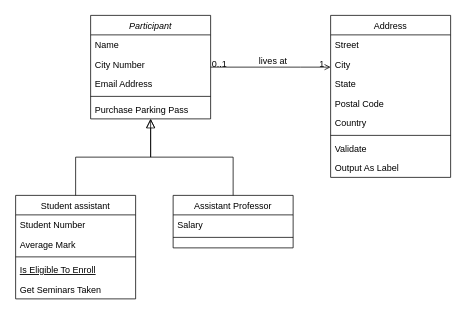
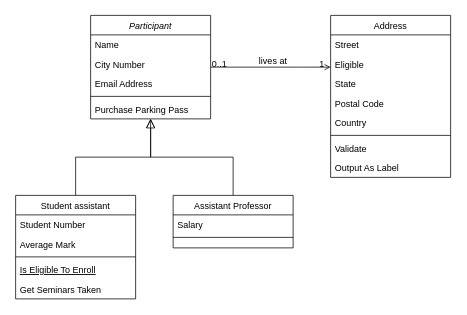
  <mxCell id="0" />
  <mxCell id="1" parent="0" />
  <mxCell id="2" value="Participant" style="swimlane;fontStyle=2;align=center;verticalAlign=top;childLayout=stackLayout;horizontal=1;startSize=26;horizontalStack=0;resizeParent=1;resizeLast=0;collapsible=1;marginBottom=0;swimlaneFillColor=#ffffff;rounded=0;shadow=0;strokeWidth=1;" parent="1" vertex="1"><mxGeometry x="120" y="20" width="160" height="138" as="geometry" /></mxCell>
  <mxCell id="3" value="Name" style="text;strokeColor=none;fillColor=none;align=left;verticalAlign=top;spacingLeft=4;spacingRight=4;overflow=hidden;rotatable=0;points=[[0,0.5],[1,0.5]];portConstraint=eastwest;" parent="2" vertex="1"><mxGeometry y="26" width="160" height="26" as="geometry" /></mxCell>
  <mxCell id="4" value="City Number" style="text;strokeColor=none;fillColor=none;align=left;verticalAlign=top;spacingLeft=4;spacingRight=4;overflow=hidden;rotatable=0;points=[[0,0.5],[1,0.5]];portConstraint=eastwest;rounded=0;shadow=0;html=0;" parent="2" vertex="1"><mxGeometry y="52" width="160" height="26" as="geometry" /></mxCell>
  <mxCell id="5" value="Email Address" style="text;strokeColor=none;fillColor=none;align=left;verticalAlign=top;spacingLeft=4;spacingRight=4;overflow=hidden;rotatable=0;points=[[0,0.5],[1,0.5]];portConstraint=eastwest;rounded=0;shadow=0;html=0;" parent="2" vertex="1"><mxGeometry y="78" width="160" height="26" as="geometry" /></mxCell>
  <mxCell id="6" value="" style="line;html=1;strokeWidth=1;fillColor=none;align=left;verticalAlign=middle;spacingTop=-1;spacingLeft=3;spacingRight=3;rotatable=0;labelPosition=right;points=[];portConstraint=eastwest;" parent="2" vertex="1"><mxGeometry y="104" width="160" height="8" as="geometry" /></mxCell>
  <mxCell id="7" value="Purchase Parking Pass" style="text;strokeColor=none;fillColor=none;align=left;verticalAlign=top;spacingLeft=4;spacingRight=4;overflow=hidden;rotatable=0;points=[[0,0.5],[1,0.5]];portConstraint=eastwest;" parent="2" vertex="1"><mxGeometry y="112" width="160" height="26" as="geometry" /></mxCell>
  <mxCell id="8" value="Student assistant" style="swimlane;fontStyle=0;align=center;verticalAlign=top;childLayout=stackLayout;horizontal=1;startSize=26;horizontalStack=0;resizeParent=1;resizeLast=0;collapsible=1;marginBottom=0;swimlaneFillColor=#ffffff;rounded=0;shadow=0;strokeWidth=1;" parent="1" vertex="1"><mxGeometry x="20" y="260" width="160" height="138" as="geometry" /></mxCell>
  <mxCell id="9" value="Student Number" style="text;strokeColor=none;fillColor=none;align=left;verticalAlign=top;spacingLeft=4;spacingRight=4;overflow=hidden;rotatable=0;points=[[0,0.5],[1,0.5]];portConstraint=eastwest;" parent="8" vertex="1"><mxGeometry y="26" width="160" height="26" as="geometry" /></mxCell>
  <mxCell id="10" value="Average Mark" style="text;strokeColor=none;fillColor=none;align=left;verticalAlign=top;spacingLeft=4;spacingRight=4;overflow=hidden;rotatable=0;points=[[0,0.5],[1,0.5]];portConstraint=eastwest;rounded=0;shadow=0;html=0;" parent="8" vertex="1"><mxGeometry y="52" width="160" height="26" as="geometry" /></mxCell>
  <mxCell id="11" value="" style="line;html=1;strokeWidth=1;fillColor=none;align=left;verticalAlign=middle;spacingTop=-1;spacingLeft=3;spacingRight=3;rotatable=0;labelPosition=right;points=[];portConstraint=eastwest;" parent="8" vertex="1"><mxGeometry y="78" width="160" height="8" as="geometry" /></mxCell>
  <mxCell id="12" value="Is Eligible To Enroll" style="text;strokeColor=none;fillColor=none;align=left;verticalAlign=top;spacingLeft=4;spacingRight=4;overflow=hidden;rotatable=0;points=[[0,0.5],[1,0.5]];portConstraint=eastwest;fontStyle=4" parent="8" vertex="1"><mxGeometry y="86" width="160" height="26" as="geometry" /></mxCell>
  <mxCell id="13" value="Get Seminars Taken" style="text;strokeColor=none;fillColor=none;align=left;verticalAlign=top;spacingLeft=4;spacingRight=4;overflow=hidden;rotatable=0;points=[[0,0.5],[1,0.5]];portConstraint=eastwest;" parent="8" vertex="1"><mxGeometry y="112" width="160" height="26" as="geometry" /></mxCell>
  <mxCell id="14" value="" style="endArrow=block;endSize=10;endFill=0;shadow=0;strokeWidth=1;edgeStyle=orthogonalEdgeStyle;rounded=0;" parent="1" source="8" target="2" edge="1"><mxGeometry width="160" relative="1" as="geometry"><mxPoint x="100" y="100" as="sourcePoint" /><mxPoint x="100" y="100" as="targetPoint" /><Array as="points"><mxPoint x="100" y="209" /><mxPoint x="200" y="209" /></Array></mxGeometry></mxCell>
  <mxCell id="15" value="Assistant Professor" style="swimlane;fontStyle=0;align=center;verticalAlign=top;childLayout=stackLayout;horizontal=1;startSize=26;horizontalStack=0;resizeParent=1;resizeLast=0;collapsible=1;marginBottom=0;swimlaneFillColor=#ffffff;rounded=0;shadow=0;strokeWidth=1;" parent="1" vertex="1"><mxGeometry x="230" y="260" width="160" height="70" as="geometry" /></mxCell>
  <mxCell id="16" value="Salary" style="text;strokeColor=none;fillColor=none;align=left;verticalAlign=top;spacingLeft=4;spacingRight=4;overflow=hidden;rotatable=0;points=[[0,0.5],[1,0.5]];portConstraint=eastwest;" parent="15" vertex="1"><mxGeometry y="26" width="160" height="26" as="geometry" /></mxCell>
  <mxCell id="17" value="" style="line;html=1;strokeWidth=1;fillColor=none;align=left;verticalAlign=middle;spacingTop=-1;spacingLeft=3;spacingRight=3;rotatable=0;labelPosition=right;points=[];portConstraint=eastwest;" parent="15" vertex="1"><mxGeometry y="52" width="160" height="8" as="geometry" /></mxCell>
  <mxCell id="18" value="" style="endArrow=open;endSize=10;endFill=0;shadow=0;strokeWidth=1;edgeStyle=orthogonalEdgeStyle;rounded=0;" parent="1" source="15" target="2" edge="1"><mxGeometry width="160" relative="1" as="geometry"><mxPoint x="110" y="270" as="sourcePoint" /><mxPoint x="210" y="168" as="targetPoint" /></mxGeometry></mxCell>
  <mxCell id="19" value="Address" style="swimlane;fontStyle=0;align=center;verticalAlign=top;childLayout=stackLayout;horizontal=1;startSize=26;horizontalStack=0;resizeParent=1;resizeLast=0;collapsible=1;marginBottom=0;swimlaneFillColor=#ffffff;rounded=0;shadow=0;strokeWidth=1;" parent="1" vertex="1"><mxGeometry x="440" y="20" width="160" height="216" as="geometry" /></mxCell>
  <mxCell id="20" value="Street" style="text;strokeColor=none;fillColor=none;align=left;verticalAlign=top;spacingLeft=4;spacingRight=4;overflow=hidden;rotatable=0;points=[[0,0.5],[1,0.5]];portConstraint=eastwest;" parent="19" vertex="1"><mxGeometry y="26" width="160" height="26" as="geometry" /></mxCell>
- <mxCell id="21" value="City" style="text;strokeColor=none;fillColor=none;align=left;verticalAlign=top;spacingLeft=4;spacingRight=4;overflow=hidden;rotatable=0;points=[[0,0.5],[1,0.5]];portConstraint=eastwest;rounded=0;shadow=0;html=0;" parent="19" vertex="1"><mxGeometry y="52" width="160" height="26" as="geometry" /></mxCell>
+ <mxCell id="21" value="Eligible" style="text;strokeColor=none;fillColor=none;align=left;verticalAlign=top;spacingLeft=4;spacingRight=4;overflow=hidden;rotatable=0;points=[[0,0.5],[1,0.5]];portConstraint=eastwest;rounded=0;shadow=0;html=0;" parent="19" vertex="1"><mxGeometry y="52" width="160" height="26" as="geometry" /></mxCell>
  <mxCell id="22" value="State" style="text;strokeColor=none;fillColor=none;align=left;verticalAlign=top;spacingLeft=4;spacingRight=4;overflow=hidden;rotatable=0;points=[[0,0.5],[1,0.5]];portConstraint=eastwest;rounded=0;shadow=0;html=0;" parent="19" vertex="1"><mxGeometry y="78" width="160" height="26" as="geometry" /></mxCell>
  <mxCell id="23" value="Postal Code" style="text;strokeColor=none;fillColor=none;align=left;verticalAlign=top;spacingLeft=4;spacingRight=4;overflow=hidden;rotatable=0;points=[[0,0.5],[1,0.5]];portConstraint=eastwest;rounded=0;shadow=0;html=0;" parent="19" vertex="1"><mxGeometry y="104" width="160" height="26" as="geometry" /></mxCell>
  <mxCell id="24" value="Country" style="text;strokeColor=none;fillColor=none;align=left;verticalAlign=top;spacingLeft=4;spacingRight=4;overflow=hidden;rotatable=0;points=[[0,0.5],[1,0.5]];portConstraint=eastwest;rounded=0;shadow=0;html=0;" parent="19" vertex="1"><mxGeometry y="130" width="160" height="26" as="geometry" /></mxCell>
  <mxCell id="25" value="" style="line;html=1;strokeWidth=1;fillColor=none;align=left;verticalAlign=middle;spacingTop=-1;spacingLeft=3;spacingRight=3;rotatable=0;labelPosition=right;points=[];portConstraint=eastwest;" parent="19" vertex="1"><mxGeometry y="156" width="160" height="8" as="geometry" /></mxCell>
  <mxCell id="26" value="Validate" style="text;strokeColor=none;fillColor=none;align=left;verticalAlign=top;spacingLeft=4;spacingRight=4;overflow=hidden;rotatable=0;points=[[0,0.5],[1,0.5]];portConstraint=eastwest;" parent="19" vertex="1"><mxGeometry y="164" width="160" height="26" as="geometry" /></mxCell>
  <mxCell id="27" value="Output As Label" style="text;strokeColor=none;fillColor=none;align=left;verticalAlign=top;spacingLeft=4;spacingRight=4;overflow=hidden;rotatable=0;points=[[0,0.5],[1,0.5]];portConstraint=eastwest;" parent="19" vertex="1"><mxGeometry y="190" width="160" height="26" as="geometry" /></mxCell>
  <mxCell id="28" value="" style="endArrow=open;edgeStyle=orthogonalEdgeStyle;shadow=0;strokeWidth=1;strokeColor=#000000;rounded=0;endFill=1;" parent="1" edge="1"><mxGeometry x="0.5" y="41" relative="1" as="geometry"><mxPoint x="280" y="89" as="sourcePoint" /><mxPoint x="440" y="89" as="targetPoint" /><Array as="points"><mxPoint x="400" y="89" /><mxPoint x="400" y="89" /></Array><mxPoint x="-40" y="32" as="offset" /></mxGeometry></mxCell>
  <mxCell id="29" value="0..1" style="resizable=0;align=left;verticalAlign=bottom;labelBackgroundColor=none;fontSize=12;" parent="28" connectable="0" vertex="1"><mxGeometry x="-1" relative="1" as="geometry"><mxPoint y="4" as="offset" /></mxGeometry></mxCell>
  <mxCell id="30" value="1" style="resizable=0;align=right;verticalAlign=bottom;labelBackgroundColor=none;fontSize=12;" parent="28" connectable="0" vertex="1"><mxGeometry x="1" relative="1" as="geometry"><mxPoint x="-7" y="4" as="offset" /></mxGeometry></mxCell>
  <mxCell id="31" value="lives at" style="text;html=1;resizable=0;points=[];;align=center;verticalAlign=middle;labelBackgroundColor=none;rounded=0;shadow=0;strokeWidth=1;fontSize=12;" parent="28" vertex="1" connectable="0"><mxGeometry x="0.5" y="49" relative="1" as="geometry"><mxPoint x="-38" y="40" as="offset" /></mxGeometry></mxCell>
